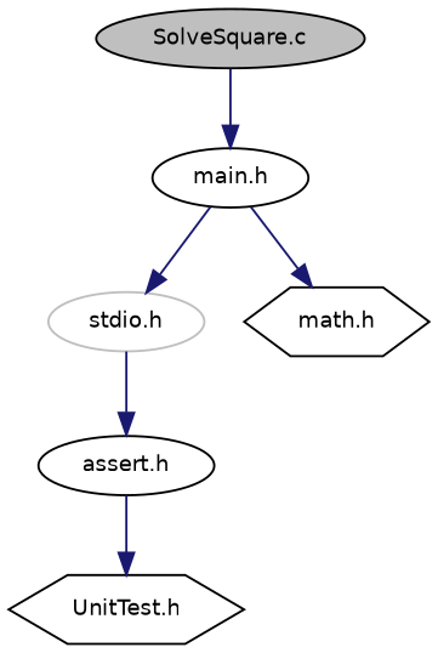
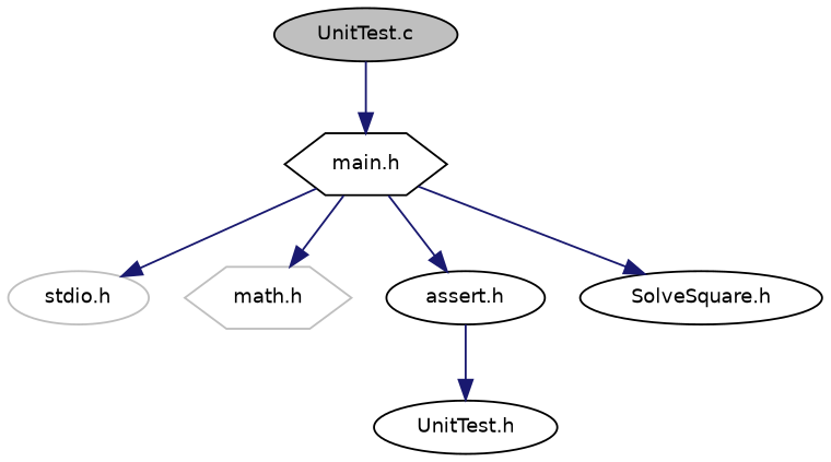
  digraph {
    node [color=black fillcolor=white fontname=Helvetica fontsize=10 shape=ellipse style=filled]
    edge [color=midnightblue fontname=Helvetica fontsize=10 labelfontname=Helvetica labelfontsize=10 style=solid]
-   n1 [fillcolor=grey75 fontcolor=black height=0.2 label="SolveSquare.c" width=0.4]
-   n2 [height=0.2 label="main.h" width=0.4]
+   n1 [fillcolor=grey75 fontcolor=black height=0.2 label="UnitTest.c" width=0.4]
+   n2 [height=0.2 label="main.h" shape=hexagon width=0.4]
    n3 [color=grey75 height=0.2 label="stdio.h" width=0.4]
-   n4 [height=0.2 label="math.h" shape=hexagon width=0.4]
+   n4 [color=grey75 height=0.2 label="math.h" shape=hexagon width=0.4]
    n5 [height=0.2 label="assert.h" width=0.4]
-   n7 [height=0.2 label="UnitTest.h" shape=hexagon width=0.4]
+   n6 [height=0.2 label="SolveSquare.h" width=0.4]
+   n7 [height=0.2 label="UnitTest.h" width=0.4]
    n1 -> n2
    n2 -> n3
    n2 -> n4
-   n3 -> n5
+   n2 -> n5
+   n2 -> n6
    n5 -> n7
  }
